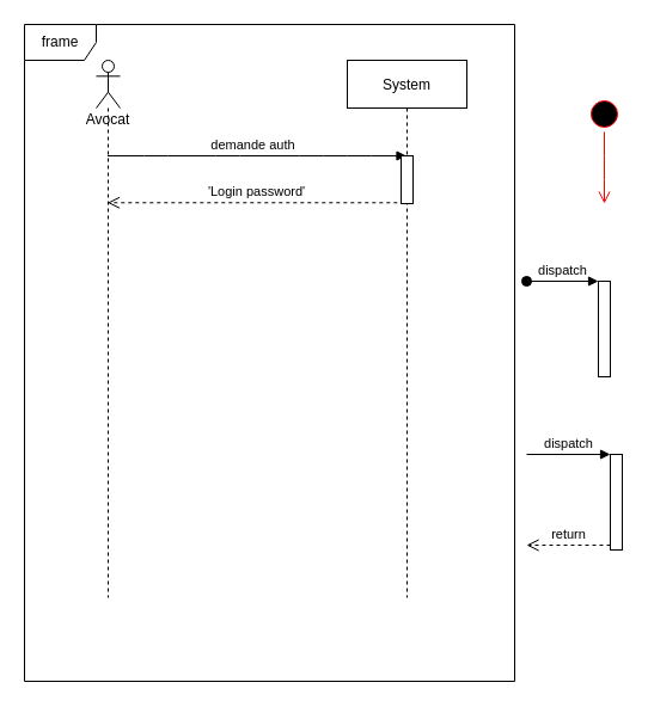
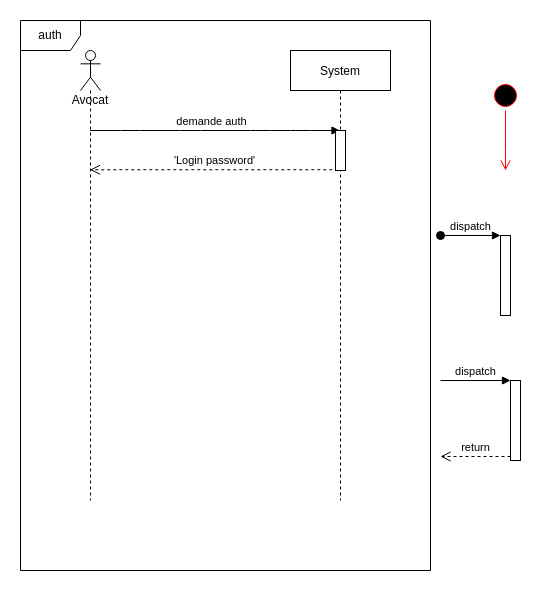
  <mxCell id="0" />
  <mxCell id="1" parent="0" />
  <mxCell id="2" value="System" style="shape=umlLifeline;perimeter=lifelinePerimeter;container=1;collapsible=0;recursiveResize=0;rounded=0;shadow=0;strokeWidth=1;" parent="1" vertex="1"><mxGeometry x="290" y="50" width="100" height="450" as="geometry" /></mxCell>
  <mxCell id="3" value="Avocat" style="shape=umlLifeline;participant=umlActor;perimeter=lifelinePerimeter;whiteSpace=wrap;html=1;container=1;collapsible=0;recursiveResize=0;verticalAlign=top;spacingTop=36;outlineConnect=0;size=40;" vertex="1" parent="1"><mxGeometry x="80" y="50" width="20" height="450" as="geometry" /></mxCell>
  <mxCell id="4" value="demande auth" style="html=1;verticalAlign=bottom;endArrow=block;" edge="1" parent="1" source="3" target="2"><mxGeometry x="-0.036" width="80" relative="1" as="geometry"><mxPoint x="210" y="290" as="sourcePoint" /><mxPoint x="290" y="290" as="targetPoint" /><Array as="points"><mxPoint x="130" y="130" /><mxPoint x="190" y="130" /><mxPoint x="260" y="130" /><mxPoint x="300" y="130" /></Array><mxPoint as="offset" /></mxGeometry></mxCell>
  <mxCell id="5" value="'Login password'" style="html=1;verticalAlign=bottom;endArrow=open;dashed=1;endSize=8;exitX=0.478;exitY=0.265;exitDx=0;exitDy=0;exitPerimeter=0;" edge="1" parent="1" source="2" target="3"><mxGeometry relative="1" as="geometry"><mxPoint x="330" y="170" as="sourcePoint" /><mxPoint x="250" y="170" as="targetPoint" /><mxPoint as="offset" /></mxGeometry></mxCell>
  <mxCell id="6" value="" style="html=1;points=[];perimeter=orthogonalPerimeter;" vertex="1" parent="1"><mxGeometry x="335" y="130" width="10" height="40" as="geometry" /></mxCell>
- <mxCell id="7" value="frame" style="shape=umlFrame;whiteSpace=wrap;html=1;" vertex="1" parent="1"><mxGeometry x="20" y="20" width="410" height="550" as="geometry" /></mxCell>
+ <mxCell id="7" value="auth" style="shape=umlFrame;whiteSpace=wrap;html=1;" vertex="1" parent="1"><mxGeometry x="20" y="20" width="410" height="550" as="geometry" /></mxCell>
  <mxCell id="8" value="" style="ellipse;html=1;shape=startState;fillColor=#000000;strokeColor=#ff0000;" vertex="1" parent="1"><mxGeometry x="490" y="80" width="30" height="30" as="geometry" /></mxCell>
  <mxCell id="9" value="" style="edgeStyle=orthogonalEdgeStyle;html=1;verticalAlign=bottom;endArrow=open;endSize=8;strokeColor=#ff0000;" edge="1" source="8" parent="1"><mxGeometry relative="1" as="geometry"><mxPoint x="505" y="170" as="targetPoint" /></mxGeometry></mxCell>
  <mxCell id="10" value="" style="html=1;points=[];perimeter=orthogonalPerimeter;" vertex="1" parent="1"><mxGeometry x="500" y="235" width="10" height="80" as="geometry" /></mxCell>
  <mxCell id="11" value="dispatch" style="html=1;verticalAlign=bottom;startArrow=oval;endArrow=block;startSize=8;" edge="1" target="10" parent="1"><mxGeometry relative="1" as="geometry"><mxPoint x="440" y="235" as="sourcePoint" /></mxGeometry></mxCell>
  <mxCell id="12" value="" style="html=1;points=[];perimeter=orthogonalPerimeter;" vertex="1" parent="1"><mxGeometry x="510" y="380" width="10" height="80" as="geometry" /></mxCell>
  <mxCell id="13" value="dispatch" style="html=1;verticalAlign=bottom;endArrow=block;entryX=0;entryY=0;" edge="1" target="12" parent="1"><mxGeometry relative="1" as="geometry"><mxPoint x="440" y="380" as="sourcePoint" /></mxGeometry></mxCell>
  <mxCell id="14" value="return" style="html=1;verticalAlign=bottom;endArrow=open;dashed=1;endSize=8;exitX=0;exitY=0.95;" edge="1" source="12" parent="1"><mxGeometry relative="1" as="geometry"><mxPoint x="440" y="456" as="targetPoint" /></mxGeometry></mxCell>
